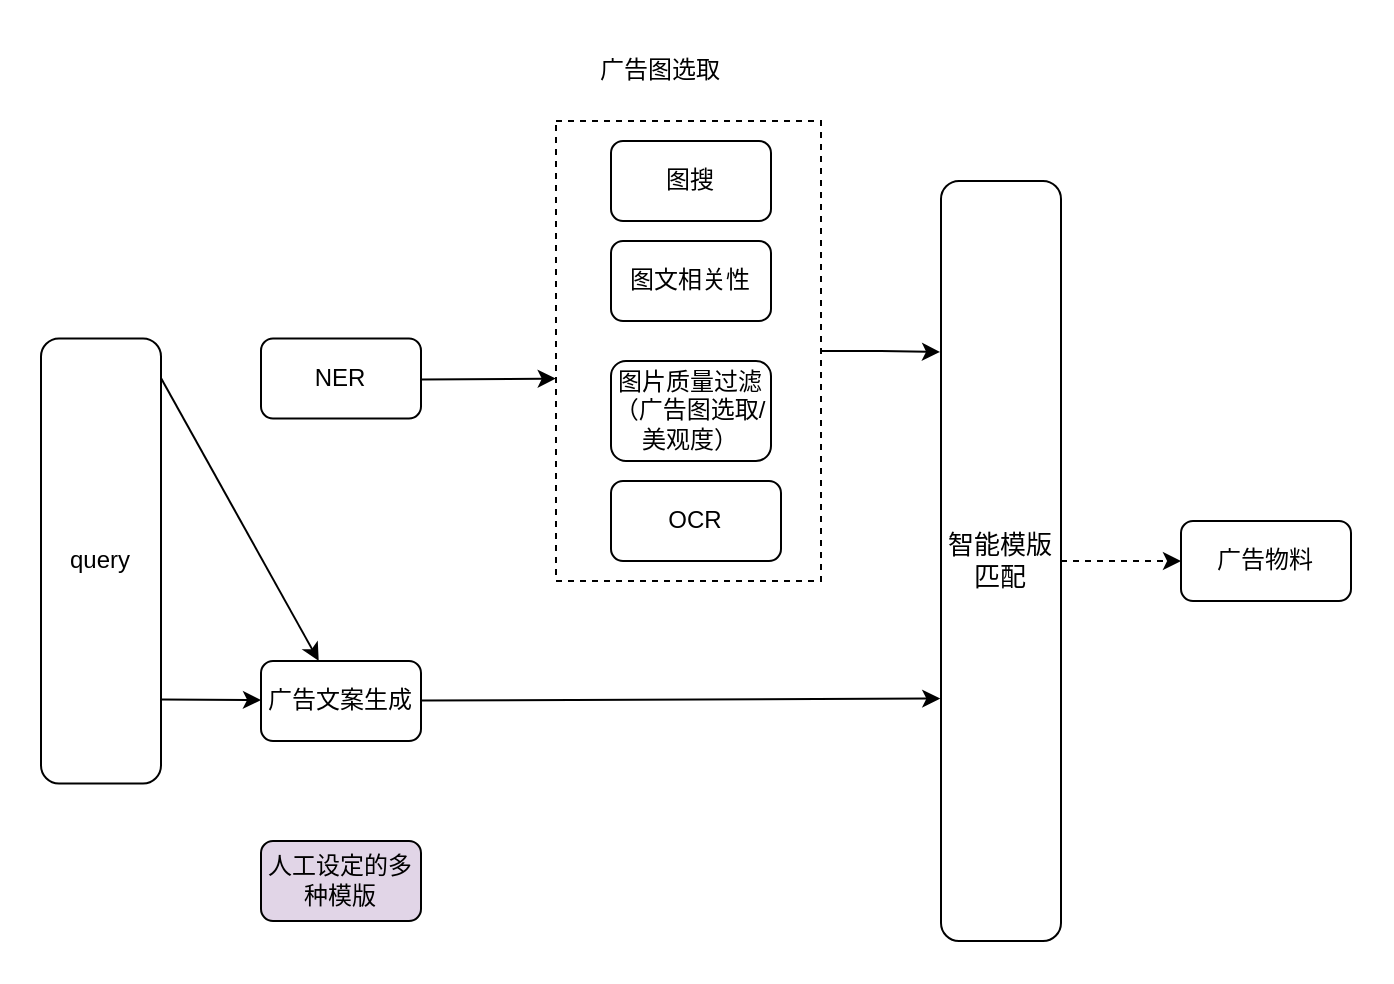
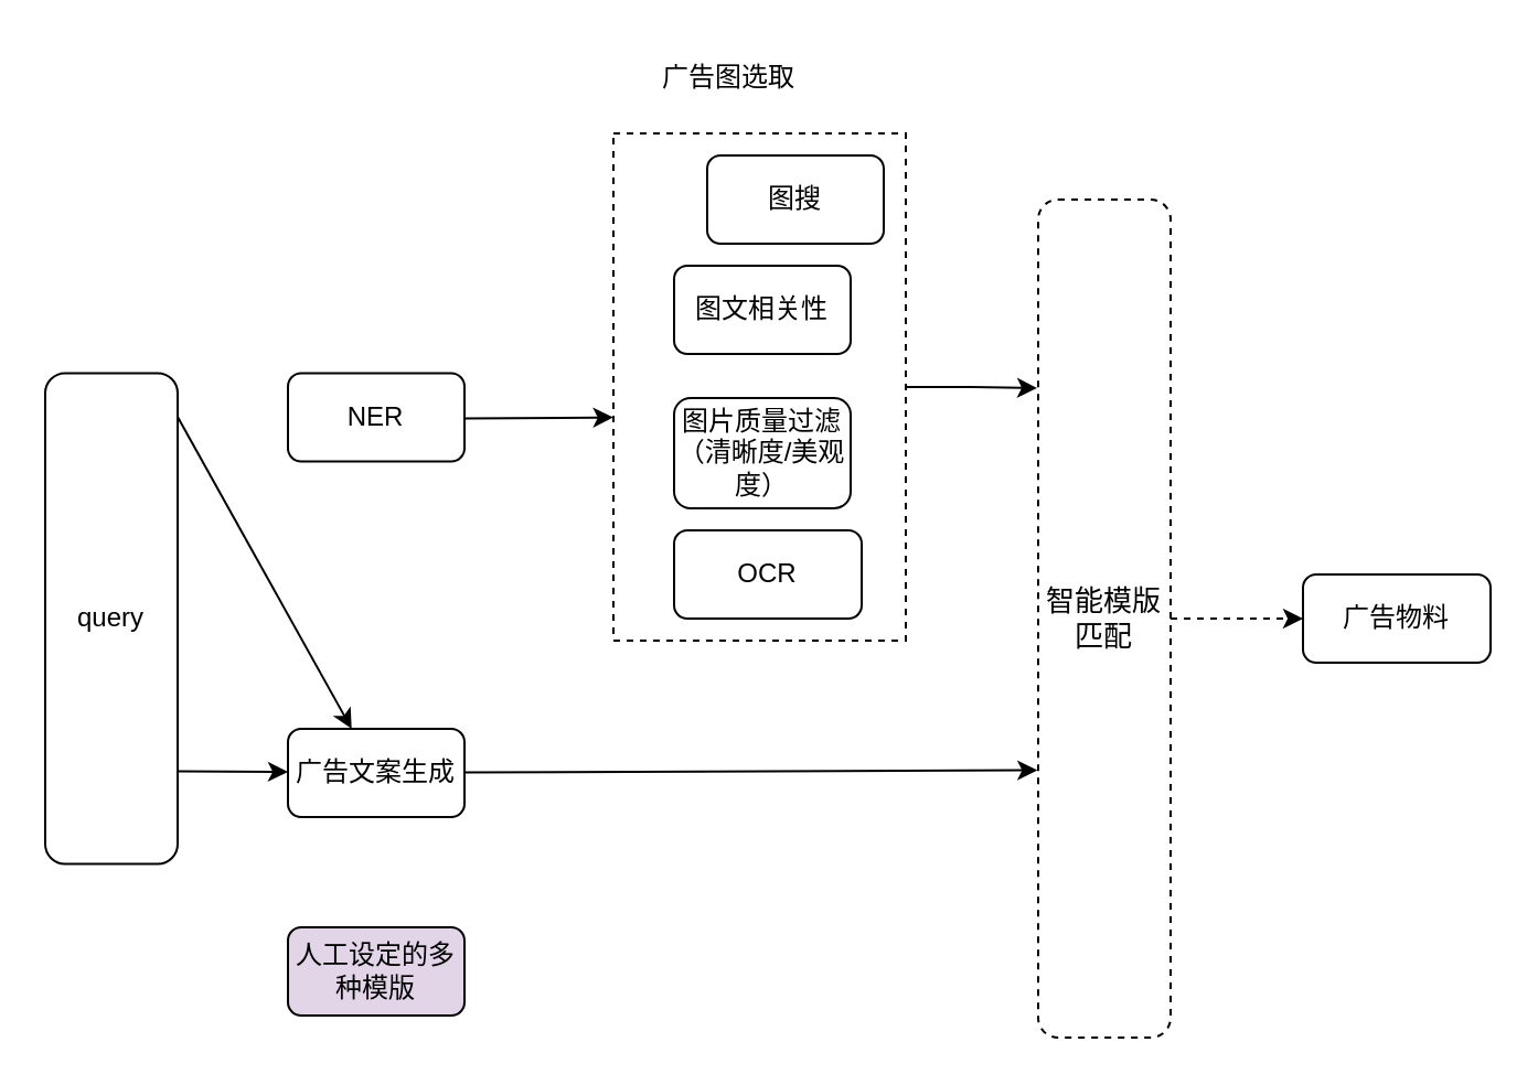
  <mxCell id="0" />
  <mxCell id="1" parent="0" />
  <mxCell id="2" style="edgeStyle=orthogonalEdgeStyle;rounded=0;orthogonalLoop=1;jettySize=auto;html=1;entryX=-0.008;entryY=0.225;entryDx=0;entryDy=0;entryPerimeter=0;" edge="1" parent="1" source="3" target="11"><mxGeometry relative="1" as="geometry" /></mxCell>
  <mxCell id="3" value="" style="rounded=0;whiteSpace=wrap;html=1;dashed=1;" parent="1" vertex="1"><mxGeometry x="277.5" y="60" width="132.5" height="230" as="geometry" /></mxCell>
  <mxCell id="4" value="query" style="rounded=1;whiteSpace=wrap;html=1;" parent="1" vertex="1"><mxGeometry x="20" y="168.75" width="60" height="222.5" as="geometry" /></mxCell>
  <mxCell id="5" value="NER" style="rounded=1;whiteSpace=wrap;html=1;" parent="1" vertex="1"><mxGeometry x="130" y="168.75" width="80" height="40" as="geometry" /></mxCell>
- <mxCell id="6" value="图搜" style="rounded=1;whiteSpace=wrap;html=1;" parent="1" vertex="1"><mxGeometry x="305" y="70" width="80" height="40" as="geometry" /></mxCell>
+ <mxCell id="6" value="图搜" style="rounded=1;whiteSpace=wrap;html=1;" parent="1" vertex="1"><mxGeometry x="320" y="70" width="80" height="40" as="geometry" /></mxCell>
  <mxCell id="7" value="图文相关性" style="rounded=1;whiteSpace=wrap;html=1;" parent="1" vertex="1"><mxGeometry x="305" y="120" width="80" height="40" as="geometry" /></mxCell>
- <mxCell id="8" value="图片质量过滤（广告图选取/美观度）" style="rounded=1;whiteSpace=wrap;html=1;" parent="1" vertex="1"><mxGeometry x="305" y="180" width="80" height="50" as="geometry" /></mxCell>
+ <mxCell id="8" value="图片质量过滤（清晰度/美观度）" style="rounded=1;whiteSpace=wrap;html=1;" parent="1" vertex="1"><mxGeometry x="305" y="180" width="80" height="50" as="geometry" /></mxCell>
  <mxCell id="9" value="OCR" style="rounded=1;whiteSpace=wrap;html=1;" parent="1" vertex="1"><mxGeometry x="305" y="240" width="85" height="40" as="geometry" /></mxCell>
  <mxCell id="10" value="" style="edgeStyle=orthogonalEdgeStyle;rounded=0;orthogonalLoop=1;jettySize=auto;html=1;dashed=1;" edge="1" parent="1" source="11" target="15"><mxGeometry relative="1" as="geometry" /></mxCell>
- <mxCell id="11" value="&lt;font style=&quot;font-size: 13px;&quot;&gt;智能模版匹配&lt;/font&gt;" style="rounded=1;whiteSpace=wrap;html=1;" parent="1" vertex="1"><mxGeometry x="470" y="90" width="60" height="380" as="geometry" /></mxCell>
+ <mxCell id="11" value="&lt;font style=&quot;font-size: 13px;&quot;&gt;智能模版匹配&lt;/font&gt;" style="rounded=1;whiteSpace=wrap;html=1;dashed=1;" parent="1" vertex="1"><mxGeometry x="470" y="90" width="60" height="380" as="geometry" /></mxCell>
  <mxCell id="12" value="广告图选取" style="text;html=1;strokeColor=none;fillColor=none;align=center;verticalAlign=middle;whiteSpace=wrap;rounded=0;" parent="1" vertex="1"><mxGeometry x="290" y="20" width="80" height="30" as="geometry" /></mxCell>
  <mxCell id="13" value="广告文案生成" style="rounded=1;whiteSpace=wrap;html=1;" vertex="1" parent="1"><mxGeometry x="130" y="330" width="80" height="40" as="geometry" /></mxCell>
  <mxCell id="14" value="人工设定的多种模版" style="rounded=1;whiteSpace=wrap;html=1;fillColor=#e1d5e7;" vertex="1" parent="1"><mxGeometry x="130" y="420" width="80" height="40" as="geometry" /></mxCell>
  <mxCell id="15" value="广告物料" style="rounded=1;whiteSpace=wrap;html=1;" vertex="1" parent="1"><mxGeometry x="590" y="260" width="85" height="40" as="geometry" /></mxCell>
  <mxCell id="16" value="" style="endArrow=classic;html=1;rounded=0;exitX=1.002;exitY=0.09;exitDx=0;exitDy=0;exitPerimeter=0;" edge="1" parent="1" source="4" target="13"><mxGeometry width="50" height="50" relative="1" as="geometry"><mxPoint x="80" y="190" as="sourcePoint" /><mxPoint x="130" y="140" as="targetPoint" /></mxGeometry></mxCell>
  <mxCell id="17" value="" style="endArrow=classic;html=1;rounded=0;entryX=0;entryY=0.5;entryDx=0;entryDy=0;exitX=1.001;exitY=0.811;exitDx=0;exitDy=0;exitPerimeter=0;" edge="1" parent="1" source="4"><mxGeometry width="50" height="50" relative="1" as="geometry"><mxPoint x="80" y="350.5" as="sourcePoint" /><mxPoint x="130" y="349.5" as="targetPoint" /></mxGeometry></mxCell>
  <mxCell id="18" value="" style="endArrow=classic;html=1;rounded=0;entryX=-0.001;entryY=0.56;entryDx=0;entryDy=0;entryPerimeter=0;" edge="1" parent="1" target="3"><mxGeometry width="50" height="50" relative="1" as="geometry"><mxPoint x="210" y="189.25" as="sourcePoint" /><mxPoint x="260" y="188.25" as="targetPoint" /></mxGeometry></mxCell>
  <mxCell id="19" value="" style="endArrow=classic;html=1;rounded=0;entryX=-0.006;entryY=0.681;entryDx=0;entryDy=0;entryPerimeter=0;" edge="1" parent="1" target="11"><mxGeometry width="50" height="50" relative="1" as="geometry"><mxPoint x="210.5" y="349.8" as="sourcePoint" /><mxPoint x="277.5" y="349.55" as="targetPoint" /></mxGeometry></mxCell>
